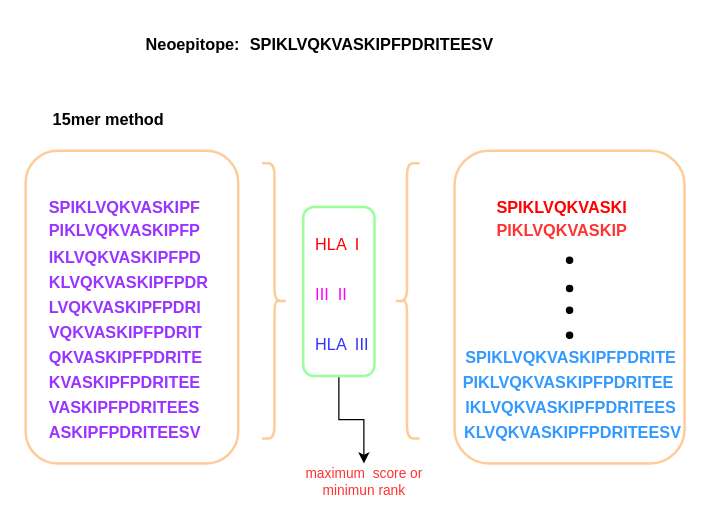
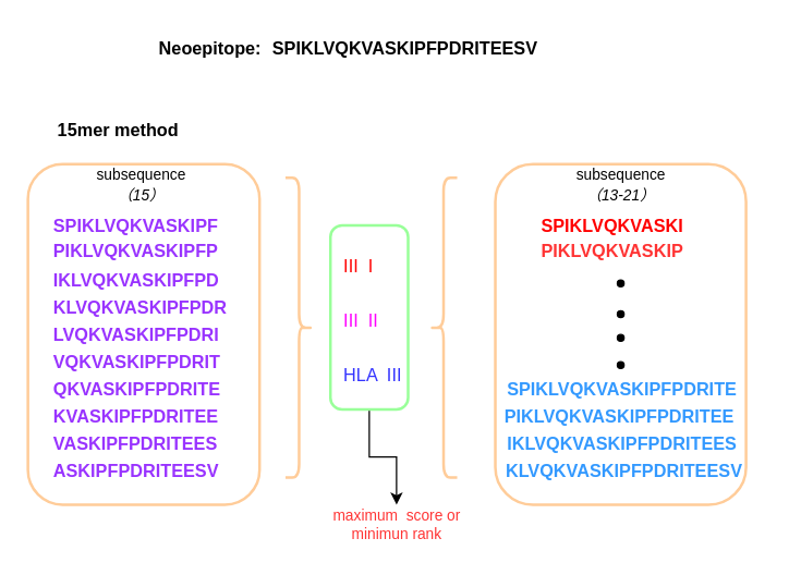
  <mxCell id="0" />
  <mxCell id="1" parent="0" />
  <mxCell id="2" value="" style="rounded=1;whiteSpace=wrap;html=1;fontSize=39;fontColor=#3333FF;fillColor=none;strokeColor=#FFCC99;strokeWidth=2;" vertex="1" parent="1"><mxGeometry x="363" y="120" width="184" height="250" as="geometry" /></mxCell>
  <mxCell id="3" value="" style="rounded=1;whiteSpace=wrap;html=1;fontSize=39;fontColor=#3333FF;fillColor=none;strokeColor=#FFCC99;strokeWidth=2;" vertex="1" parent="1"><mxGeometry x="20" y="120" width="170" height="250" as="geometry" /></mxCell>
  <mxCell id="4" value="&lt;font style=&quot;font-size: 13px;&quot;&gt;&lt;b&gt;Neoepitope:&lt;/b&gt;&lt;/font&gt;" style="text;html=1;strokeColor=none;fillColor=none;align=center;verticalAlign=middle;whiteSpace=wrap;rounded=0;" vertex="1" parent="1"><mxGeometry x="109" y="20" width="90" height="30" as="geometry" /></mxCell>
  <mxCell id="5" value="&lt;b&gt;SPIKLVQKVASKIPFPDRITEESV&lt;/b&gt;" style="text;html=1;strokeColor=none;fillColor=none;align=center;verticalAlign=middle;whiteSpace=wrap;rounded=0;fontSize=13;" vertex="1" parent="1"><mxGeometry x="162" y="20" width="270" height="30" as="geometry" /></mxCell>
  <mxCell id="6" value="15mer method" style="text;html=1;strokeColor=none;fillColor=none;align=center;verticalAlign=middle;whiteSpace=wrap;rounded=0;fontSize=13;fontStyle=1" vertex="1" parent="1"><mxGeometry x="39" y="80" width="95" height="30" as="geometry" /></mxCell>
  <mxCell id="7" value="&lt;b&gt;SPIKLVQKVASKIPF&lt;/b&gt;" style="text;html=1;strokeColor=none;fillColor=none;align=left;verticalAlign=middle;whiteSpace=wrap;rounded=0;fontSize=13;fontColor=#9933FF;" vertex="1" parent="1"><mxGeometry x="37" y="150" width="130" height="30" as="geometry" /></mxCell>
  <mxCell id="8" value="&lt;b&gt;PIKLVQKVASKIPFP&lt;/b&gt;" style="text;html=1;strokeColor=none;fillColor=none;align=left;verticalAlign=middle;whiteSpace=wrap;rounded=0;fontSize=13;fontColor=#9933FF;" vertex="1" parent="1"><mxGeometry x="37" y="169" width="142" height="30" as="geometry" /></mxCell>
  <mxCell id="9" value="&lt;b&gt;IKLVQKVASKIPFPD&lt;/b&gt;" style="text;html=1;strokeColor=none;fillColor=none;align=left;verticalAlign=middle;whiteSpace=wrap;rounded=0;fontSize=13;fontColor=#9933FF;" vertex="1" parent="1"><mxGeometry x="37" y="190" width="144" height="30" as="geometry" /></mxCell>
  <mxCell id="10" value="&lt;b&gt;KLVQKVASKIPFPDR&lt;/b&gt;" style="text;html=1;strokeColor=none;fillColor=none;align=left;verticalAlign=middle;whiteSpace=wrap;rounded=0;fontSize=13;fontColor=#9933FF;" vertex="1" parent="1"><mxGeometry x="37" y="210" width="150" height="30" as="geometry" /></mxCell>
  <mxCell id="11" value="&lt;b&gt;LVQKVASKIPFPDRI&lt;/b&gt;" style="text;html=1;strokeColor=none;fillColor=none;align=left;verticalAlign=middle;whiteSpace=wrap;rounded=0;fontSize=13;fontColor=#9933FF;" vertex="1" parent="1"><mxGeometry x="37" y="230" width="142" height="30" as="geometry" /></mxCell>
  <mxCell id="12" value="&lt;b&gt;VQKVASKIPFPDRIT&lt;/b&gt;" style="text;html=1;strokeColor=none;fillColor=none;align=left;verticalAlign=middle;whiteSpace=wrap;rounded=0;fontSize=13;fontColor=#9933FF;" vertex="1" parent="1"><mxGeometry x="37" y="250" width="136" height="30" as="geometry" /></mxCell>
  <mxCell id="13" value="&lt;b&gt;QKVASKIPFPDRITE&lt;/b&gt;" style="text;html=1;strokeColor=none;fillColor=none;align=left;verticalAlign=middle;whiteSpace=wrap;rounded=0;fontSize=13;fontColor=#9933FF;" vertex="1" parent="1"><mxGeometry x="37" y="270" width="139" height="30" as="geometry" /></mxCell>
  <mxCell id="14" value="&lt;b&gt;KVASKIPFPDRITEE&lt;/b&gt;" style="text;html=1;strokeColor=none;fillColor=none;align=left;verticalAlign=middle;whiteSpace=wrap;rounded=0;fontSize=13;fontColor=#9933FF;" vertex="1" parent="1"><mxGeometry x="37" y="290" width="140" height="30" as="geometry" /></mxCell>
  <mxCell id="15" value="&lt;b&gt;VASKIPFPDRITEES&lt;/b&gt;" style="text;html=1;strokeColor=none;fillColor=none;align=left;verticalAlign=middle;whiteSpace=wrap;rounded=0;fontSize=13;fontColor=#9933FF;" vertex="1" parent="1"><mxGeometry x="37" y="310" width="140" height="30" as="geometry" /></mxCell>
  <mxCell id="16" value="&lt;b&gt;ASKIPFPDRITEESV&lt;/b&gt;" style="text;html=1;strokeColor=none;fillColor=none;align=left;verticalAlign=middle;whiteSpace=wrap;rounded=0;fontSize=13;fontColor=#9933FF;" vertex="1" parent="1"><mxGeometry x="37" y="330" width="133" height="30" as="geometry" /></mxCell>
- <mxCell id="17" value="HLA &amp;nbsp;I" style="text;html=1;strokeColor=none;fillColor=none;align=left;verticalAlign=middle;whiteSpace=wrap;rounded=0;fontSize=13;fontColor=#FF0000;" vertex="1" parent="1"><mxGeometry x="250" y="180" width="85" height="30" as="geometry" /></mxCell>
+ <mxCell id="17" value="III &amp;nbsp;I" style="text;html=1;strokeColor=none;fillColor=none;align=left;verticalAlign=middle;whiteSpace=wrap;rounded=0;fontSize=13;fontColor=#FF0000;" vertex="1" parent="1"><mxGeometry x="250" y="180" width="85" height="30" as="geometry" /></mxCell>
  <mxCell id="18" value="III &amp;nbsp;II" style="text;html=1;strokeColor=none;fillColor=none;align=left;verticalAlign=middle;whiteSpace=wrap;rounded=0;fontSize=13;fontColor=#FF00FF;" vertex="1" parent="1"><mxGeometry x="250" y="220" width="85" height="30" as="geometry" /></mxCell>
  <mxCell id="19" value="HLA &amp;nbsp;III" style="text;html=1;strokeColor=none;fillColor=none;align=left;verticalAlign=middle;whiteSpace=wrap;rounded=0;fontSize=13;fontColor=#3333FF;" vertex="1" parent="1"><mxGeometry x="250" y="260" width="85" height="30" as="geometry" /></mxCell>
  <mxCell id="20" value="" style="ellipse;whiteSpace=wrap;html=1;aspect=fixed;fontSize=39;fillColor=#000000;" vertex="1" parent="1"><mxGeometry x="452.5" y="205" width="5" height="5" as="geometry" /></mxCell>
  <mxCell id="21" value="" style="ellipse;whiteSpace=wrap;html=1;aspect=fixed;fontSize=39;fillColor=#000000;" vertex="1" parent="1"><mxGeometry x="452.5" y="227.5" width="5" height="5" as="geometry" /></mxCell>
  <mxCell id="22" value="" style="ellipse;whiteSpace=wrap;html=1;aspect=fixed;fontSize=39;fillColor=#000000;" vertex="1" parent="1"><mxGeometry x="452.5" y="245" width="5" height="5" as="geometry" /></mxCell>
  <mxCell id="23" value="" style="ellipse;whiteSpace=wrap;html=1;aspect=fixed;fontSize=39;fillColor=#000000;" vertex="1" parent="1"><mxGeometry x="452.5" y="265" width="5" height="5" as="geometry" /></mxCell>
  <mxCell id="24" value="&lt;b&gt;SPIKLVQKVASKIPFPDRITE&lt;/b&gt;" style="text;html=1;strokeColor=none;fillColor=none;align=left;verticalAlign=middle;whiteSpace=wrap;rounded=0;fontSize=13;fontColor=#3399FF;" vertex="1" parent="1"><mxGeometry x="370" y="270" width="180" height="30" as="geometry" /></mxCell>
  <mxCell id="25" value="&lt;b&gt;PIKLVQKVASKIPFPDRITEE&lt;/b&gt;" style="text;html=1;strokeColor=none;fillColor=none;align=left;verticalAlign=middle;whiteSpace=wrap;rounded=0;fontSize=13;fontColor=#3399FF;" vertex="1" parent="1"><mxGeometry x="368" y="290" width="180" height="30" as="geometry" /></mxCell>
  <mxCell id="26" value="&lt;b&gt;IKLVQKVASKIPFPDRITEES&lt;/b&gt;" style="text;html=1;strokeColor=none;fillColor=none;align=left;verticalAlign=middle;whiteSpace=wrap;rounded=0;fontSize=13;fontColor=#3399FF;" vertex="1" parent="1"><mxGeometry x="370" y="310" width="178" height="30" as="geometry" /></mxCell>
  <mxCell id="27" value="&lt;b&gt;KLVQKVASKIPFPDRITEESV&lt;/b&gt;" style="text;html=1;strokeColor=none;fillColor=none;align=left;verticalAlign=middle;whiteSpace=wrap;rounded=0;fontSize=13;fontColor=#3399FF;" vertex="1" parent="1"><mxGeometry x="369" y="330" width="188" height="30" as="geometry" /></mxCell>
+ <mxCell id="28" value="&lt;font color=&quot;#000000&quot; style=&quot;font-size: 11px;&quot;&gt;subsequence&lt;br&gt;&lt;i&gt;（15）&lt;/i&gt;&lt;/font&gt;" style="text;html=1;strokeColor=none;fillColor=none;align=center;verticalAlign=middle;whiteSpace=wrap;rounded=0;fontSize=12;fontColor=#3333FF;" vertex="1" parent="1"><mxGeometry x="61" y="120" width="85" height="30" as="geometry" /></mxCell>
+ <mxCell id="29" value="&lt;font color=&quot;#000000&quot; style=&quot;font-size: 11px;&quot;&gt;subsequence&lt;br&gt;&lt;i&gt;（13-21）&lt;/i&gt;&lt;/font&gt;" style="text;html=1;strokeColor=none;fillColor=none;align=center;verticalAlign=middle;whiteSpace=wrap;rounded=0;fontSize=12;fontColor=#3333FF;" vertex="1" parent="1"><mxGeometry x="412.5" y="120" width="85" height="30" as="geometry" /></mxCell>
  <mxCell id="30" value="&lt;b&gt;SPIKLVQKVASKI&lt;/b&gt;" style="text;html=1;strokeColor=none;fillColor=none;align=left;verticalAlign=middle;whiteSpace=wrap;rounded=0;fontSize=13;fontColor=#FF0000;" vertex="1" parent="1"><mxGeometry x="395" y="150" width="120" height="30" as="geometry" /></mxCell>
  <mxCell id="31" value="&lt;b&gt;PIKLVQKVASKIP&lt;/b&gt;" style="text;html=1;strokeColor=none;fillColor=none;align=left;verticalAlign=middle;whiteSpace=wrap;rounded=0;fontSize=13;fontColor=#FF3333;" vertex="1" parent="1"><mxGeometry x="395" y="169" width="120" height="30" as="geometry" /></mxCell>
  <mxCell id="32" style="edgeStyle=orthogonalEdgeStyle;rounded=0;orthogonalLoop=1;jettySize=auto;html=1;exitX=0.5;exitY=1;exitDx=0;exitDy=0;fontSize=11;fontColor=#FF3333;" edge="1" parent="1" source="2" target="2"><mxGeometry relative="1" as="geometry" /></mxCell>
  <mxCell id="33" value="" style="shape=curlyBracket;whiteSpace=wrap;html=1;rounded=1;flipH=1;labelPosition=right;verticalLabelPosition=middle;align=left;verticalAlign=middle;strokeColor=#FFCC99;strokeWidth=2;fontSize=11;fontColor=#FF3333;fillColor=none;size=0.5;" vertex="1" parent="1"><mxGeometry x="209" y="130" width="20" height="220" as="geometry" /></mxCell>
  <mxCell id="34" style="edgeStyle=orthogonalEdgeStyle;rounded=0;orthogonalLoop=1;jettySize=auto;html=1;exitX=0.5;exitY=1;exitDx=0;exitDy=0;entryX=0.5;entryY=0;entryDx=0;entryDy=0;fontSize=11;fontColor=#FF3333;" edge="1" parent="1" source="35" target="37"><mxGeometry relative="1" as="geometry" /></mxCell>
  <mxCell id="35" value="" style="rounded=1;whiteSpace=wrap;html=1;strokeColor=#99FF99;strokeWidth=2;fontSize=11;fontColor=#FF3333;fillColor=none;" vertex="1" parent="1"><mxGeometry x="242" y="165" width="57" height="135" as="geometry" /></mxCell>
  <mxCell id="36" value="" style="shape=curlyBracket;whiteSpace=wrap;html=1;rounded=1;labelPosition=left;verticalLabelPosition=middle;align=right;verticalAlign=middle;strokeColor=#FFCC99;strokeWidth=2;fontSize=11;fontColor=#FF3333;fillColor=none;" vertex="1" parent="1"><mxGeometry x="315" y="130" width="20" height="220" as="geometry" /></mxCell>
  <mxCell id="37" value="maximum &amp;nbsp;score or minimun rank" style="text;html=1;strokeColor=none;fillColor=none;align=center;verticalAlign=middle;whiteSpace=wrap;rounded=0;strokeWidth=2;fontSize=11;fontColor=#FF3333;" vertex="1" parent="1"><mxGeometry x="240.5" y="370" width="100" height="30" as="geometry" /></mxCell>
